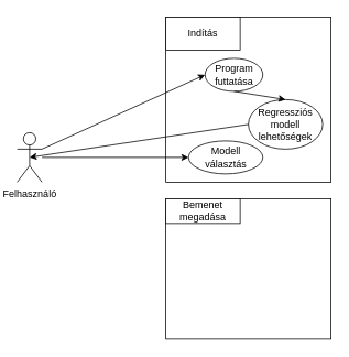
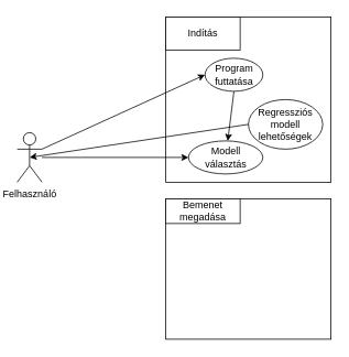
  <mxCell id="0" />
  <mxCell id="1" parent="0" />
  <mxCell id="2" value="Felhasználó" style="shape=umlActor;verticalLabelPosition=bottom;verticalAlign=top;html=1;outlineConnect=0;" vertex="1" parent="1"><mxGeometry x="20" y="160" width="30" height="60" as="geometry" /></mxCell>
  <mxCell id="3" value="" style="whiteSpace=wrap;html=1;aspect=fixed;" vertex="1" parent="1"><mxGeometry x="200" y="20" width="200" height="200" as="geometry" /></mxCell>
  <mxCell id="4" value="Indítás" style="rounded=0;whiteSpace=wrap;html=1;" vertex="1" parent="1"><mxGeometry x="200" y="20" width="90" height="40" as="geometry" /></mxCell>
  <mxCell id="5" value="Program futtatása" style="ellipse;whiteSpace=wrap;html=1;" vertex="1" parent="1"><mxGeometry x="247.5" y="70" width="70" height="40" as="geometry" /></mxCell>
  <mxCell id="6" value="" style="endArrow=classic;html=1;entryX=0;entryY=0.5;entryDx=0;entryDy=0;exitX=1;exitY=0.333;exitDx=0;exitDy=0;exitPerimeter=0;" edge="1" parent="1" source="2" target="5"><mxGeometry width="50" height="50" relative="1" as="geometry"><mxPoint x="310" y="270" as="sourcePoint" /><mxPoint x="360" y="220" as="targetPoint" /></mxGeometry></mxCell>
  <mxCell id="7" value="Regressziós modell lehetőségek" style="ellipse;whiteSpace=wrap;html=1;" vertex="1" parent="1"><mxGeometry x="300" y="120" width="90" height="60" as="geometry" /></mxCell>
- <mxCell id="8" value="" style="endArrow=classic;html=1;exitX=0.5;exitY=1;exitDx=0;exitDy=0;entryX=0.5;entryY=0;entryDx=0;entryDy=0;" edge="1" parent="1" source="5" target="7"><mxGeometry width="50" height="50" relative="1" as="geometry"><mxPoint x="310" y="270" as="sourcePoint" /><mxPoint x="360" y="220" as="targetPoint" /></mxGeometry></mxCell>
+ <mxCell id="8" value="" style="endArrow=classic;html=1;exitX=0.5;exitY=1;exitDx=0;exitDy=0;" edge="1" parent="1" source="5" target="10"><mxGeometry width="50" height="50" relative="1" as="geometry"><mxPoint x="310" y="270" as="sourcePoint" /><mxPoint x="360" y="220" as="targetPoint" /></mxGeometry></mxCell>
  <mxCell id="9" value="" style="endArrow=classic;html=1;exitX=0;exitY=0.5;exitDx=0;exitDy=0;entryX=0.5;entryY=0.5;entryDx=0;entryDy=0;entryPerimeter=0;" edge="1" parent="1" source="7" target="2"><mxGeometry width="50" height="50" relative="1" as="geometry"><mxPoint x="310" y="270" as="sourcePoint" /><mxPoint x="360" y="220" as="targetPoint" /></mxGeometry></mxCell>
  <mxCell id="10" value="Modell választás" style="ellipse;whiteSpace=wrap;html=1;" vertex="1" parent="1"><mxGeometry x="227.5" y="170" width="90" height="40" as="geometry" /></mxCell>
  <mxCell id="11" value="" style="endArrow=classic;html=1;entryX=0;entryY=0.5;entryDx=0;entryDy=0;" edge="1" parent="1" source="2" target="10"><mxGeometry width="50" height="50" relative="1" as="geometry"><mxPoint x="310" y="270" as="sourcePoint" /><mxPoint x="360" y="220" as="targetPoint" /></mxGeometry></mxCell>
  <mxCell id="12" value="" style="rounded=0;whiteSpace=wrap;html=1;" vertex="1" parent="1"><mxGeometry x="200" y="240" width="200" height="170" as="geometry" /></mxCell>
  <mxCell id="13" value="Bemenet megadása" style="rounded=0;whiteSpace=wrap;html=1;" vertex="1" parent="1"><mxGeometry x="200" y="240" width="90" height="30" as="geometry" /></mxCell>
